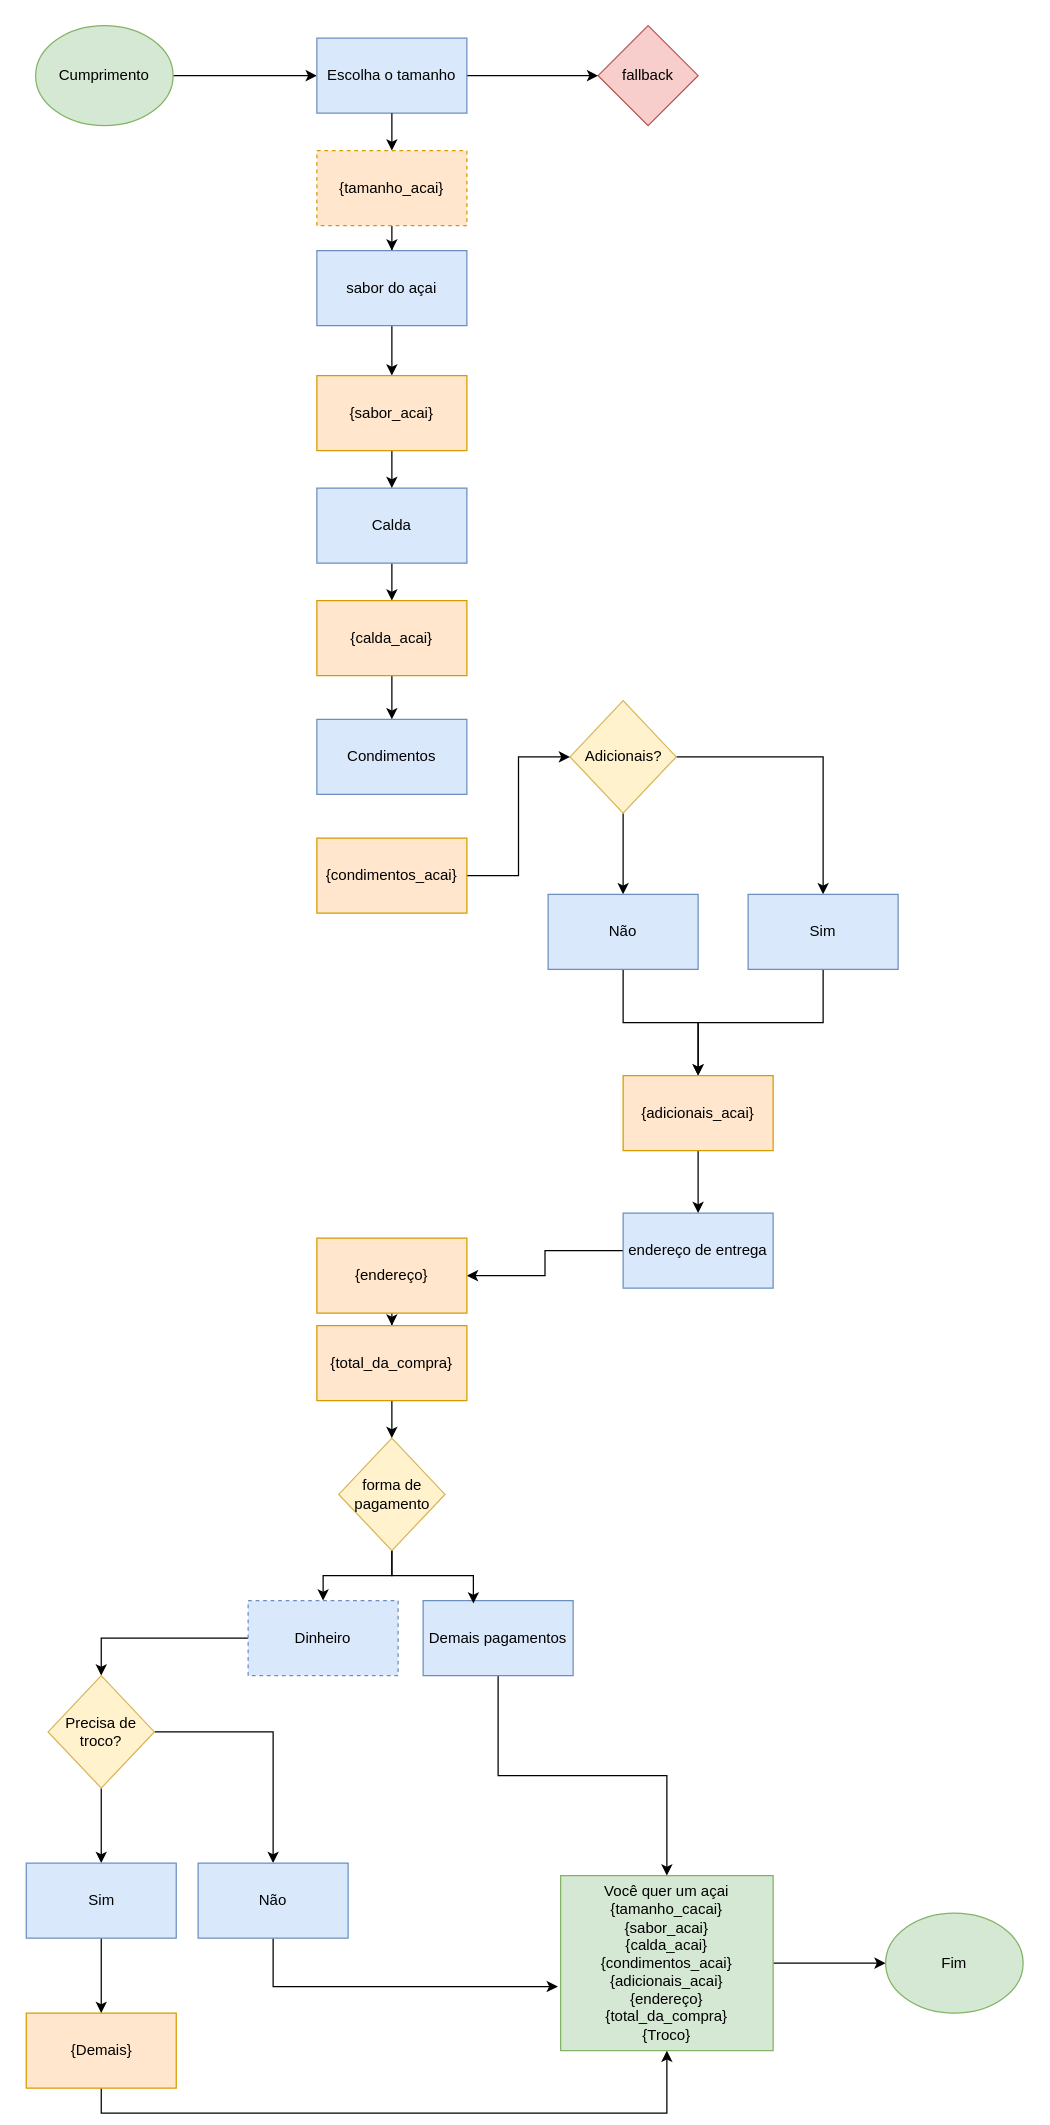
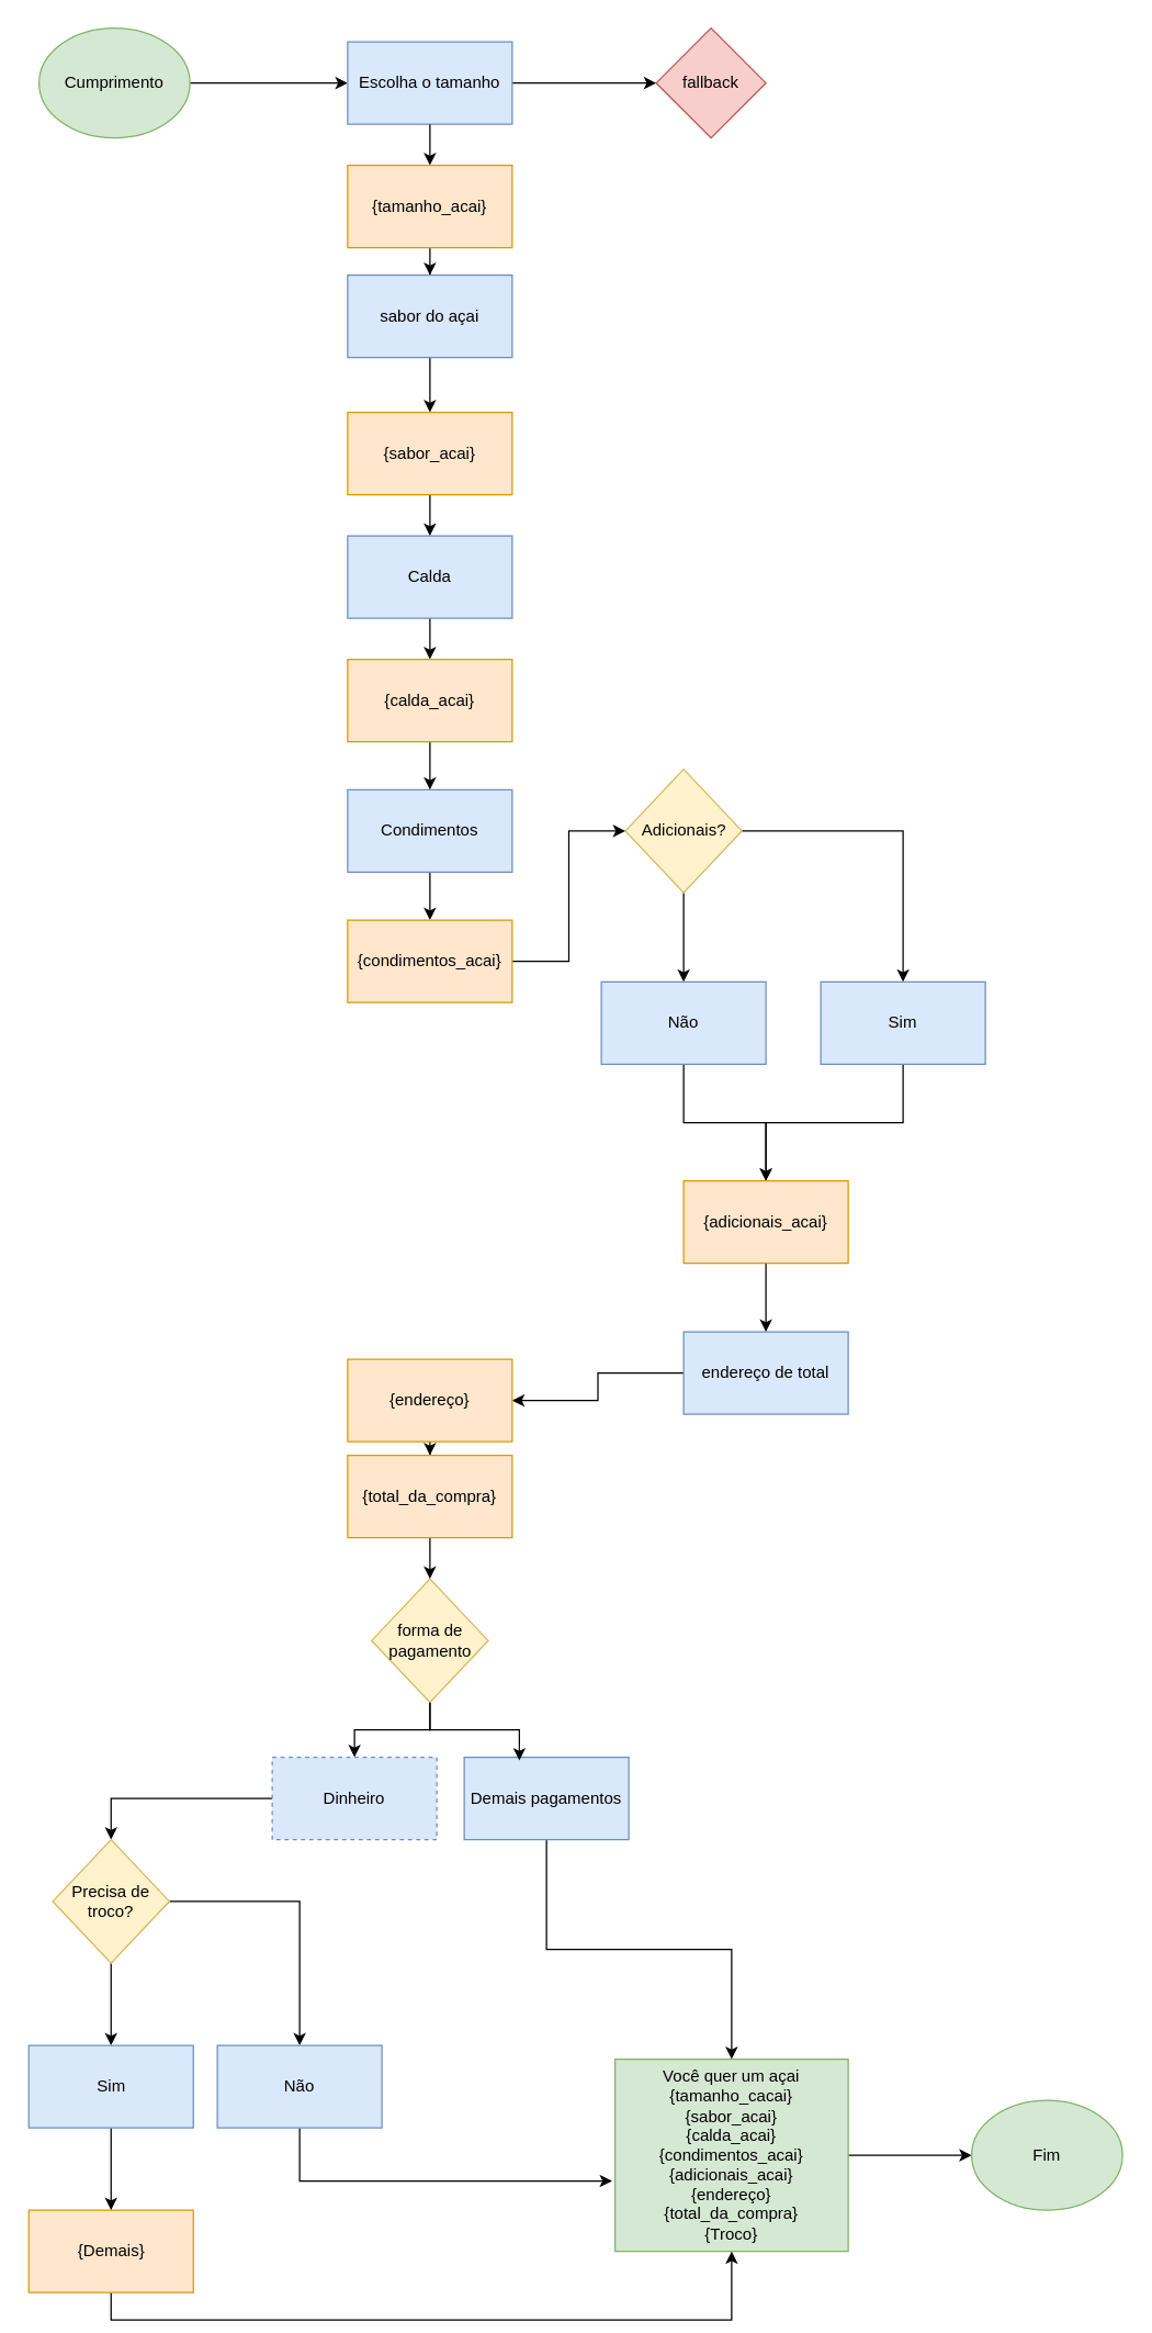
  <mxCell id="0" />
  <mxCell id="1" parent="0" />
  <mxCell id="2" style="edgeStyle=orthogonalEdgeStyle;rounded=0;orthogonalLoop=1;jettySize=auto;html=1;" edge="1" parent="1" source="3" target="7"><mxGeometry relative="1" as="geometry" /></mxCell>
  <mxCell id="3" value="Cumprimento" style="ellipse;whiteSpace=wrap;html=1;fillColor=#d5e8d4;strokeColor=#82b366;" vertex="1" parent="1"><mxGeometry x="28" y="20" width="110" height="80" as="geometry" /></mxCell>
  <mxCell id="4" value="fallback" style="rhombus;whiteSpace=wrap;html=1;fillColor=#f8cecc;strokeColor=#b85450;" vertex="1" parent="1"><mxGeometry x="478" y="20" width="80" height="80" as="geometry" /></mxCell>
  <mxCell id="5" style="edgeStyle=orthogonalEdgeStyle;rounded=0;orthogonalLoop=1;jettySize=auto;html=1;" edge="1" parent="1" source="7" target="4"><mxGeometry relative="1" as="geometry" /></mxCell>
  <mxCell id="6" style="edgeStyle=orthogonalEdgeStyle;rounded=0;orthogonalLoop=1;jettySize=auto;html=1;" edge="1" parent="1" source="37" target="9"><mxGeometry relative="1" as="geometry" /></mxCell>
  <mxCell id="7" value="Escolha o tamanho" style="rounded=0;whiteSpace=wrap;html=1;fillColor=#dae8fc;strokeColor=#6c8ebf;" vertex="1" parent="1"><mxGeometry x="253" y="30" width="120" height="60" as="geometry" /></mxCell>
  <mxCell id="8" style="edgeStyle=orthogonalEdgeStyle;rounded=0;orthogonalLoop=1;jettySize=auto;html=1;" edge="1" parent="1" source="9" target="39"><mxGeometry relative="1" as="geometry" /></mxCell>
  <mxCell id="9" value="sabor do açai" style="rounded=0;whiteSpace=wrap;html=1;fillColor=#dae8fc;strokeColor=#6c8ebf;" vertex="1" parent="1"><mxGeometry x="253" y="200" width="120" height="60" as="geometry" /></mxCell>
  <mxCell id="10" value="" style="edgeStyle=orthogonalEdgeStyle;rounded=0;orthogonalLoop=1;jettySize=auto;html=1;" edge="1" parent="1" source="11" target="41"><mxGeometry relative="1" as="geometry" /></mxCell>
  <mxCell id="11" value="Calda" style="rounded=0;whiteSpace=wrap;html=1;fillColor=#dae8fc;strokeColor=#6c8ebf;" vertex="1" parent="1"><mxGeometry x="253" y="390" width="120" height="60" as="geometry" /></mxCell>
+ <mxCell id="12" style="edgeStyle=orthogonalEdgeStyle;rounded=0;orthogonalLoop=1;jettySize=auto;html=1;" edge="1" parent="1" source="13" target="43"><mxGeometry relative="1" as="geometry" /></mxCell>
  <mxCell id="13" value="Condimentos" style="rounded=0;whiteSpace=wrap;html=1;fillColor=#dae8fc;strokeColor=#6c8ebf;" vertex="1" parent="1"><mxGeometry x="253" y="575" width="120" height="60" as="geometry" /></mxCell>
  <mxCell id="14" style="edgeStyle=orthogonalEdgeStyle;rounded=0;orthogonalLoop=1;jettySize=auto;html=1;" edge="1" parent="1" source="15" target="47"><mxGeometry relative="1" as="geometry" /></mxCell>
- <mxCell id="15" value="endereço de entrega" style="rounded=0;whiteSpace=wrap;html=1;fillColor=#dae8fc;strokeColor=#6c8ebf;" vertex="1" parent="1"><mxGeometry x="498" y="970" width="120" height="60" as="geometry" /></mxCell>
+ <mxCell id="15" value="endereço de total" style="rounded=0;whiteSpace=wrap;html=1;fillColor=#dae8fc;strokeColor=#6c8ebf;" vertex="1" parent="1"><mxGeometry x="498" y="970" width="120" height="60" as="geometry" /></mxCell>
  <mxCell id="16" style="edgeStyle=orthogonalEdgeStyle;rounded=0;orthogonalLoop=1;jettySize=auto;html=1;" edge="1" parent="1" source="17" target="18"><mxGeometry relative="1" as="geometry"><mxPoint x="688" y="1530" as="targetPoint" /></mxGeometry></mxCell>
  <mxCell id="17" value="Você quer um açai {tamanho_cacai}&lt;br&gt;{sabor_acai}&lt;br&gt;{calda_acai}&lt;br&gt;{condimentos_acai}&lt;br&gt;{adicionais_acai}&lt;br&gt;{endereço}&lt;br&gt;{total_da_compra}&lt;br&gt;{Troco}" style="rounded=0;whiteSpace=wrap;html=1;fillColor=#d5e8d4;strokeColor=#82b366;" vertex="1" parent="1"><mxGeometry x="448" y="1500" width="170" height="140" as="geometry" /></mxCell>
  <mxCell id="18" value="Fim" style="ellipse;whiteSpace=wrap;html=1;fillColor=#d5e8d4;strokeColor=#82b366;" vertex="1" parent="1"><mxGeometry x="708" y="1530" width="110" height="80" as="geometry" /></mxCell>
  <mxCell id="19" style="edgeStyle=orthogonalEdgeStyle;rounded=0;orthogonalLoop=1;jettySize=auto;html=1;" edge="1" parent="1" source="20" target="22"><mxGeometry relative="1" as="geometry" /></mxCell>
  <mxCell id="20" value="forma de pagamento" style="rhombus;whiteSpace=wrap;html=1;fillColor=#fff2cc;strokeColor=#d6b656;" vertex="1" parent="1"><mxGeometry x="270.5" y="1150" width="85" height="90" as="geometry" /></mxCell>
  <mxCell id="21" style="edgeStyle=orthogonalEdgeStyle;rounded=0;orthogonalLoop=1;jettySize=auto;html=1;entryX=0.5;entryY=0;entryDx=0;entryDy=0;" edge="1" parent="1" source="22" target="28"><mxGeometry relative="1" as="geometry" /></mxCell>
  <mxCell id="22" value="Dinheiro" style="rounded=0;whiteSpace=wrap;html=1;fillColor=#dae8fc;strokeColor=#6c8ebf;dashed=1;" vertex="1" parent="1"><mxGeometry x="198" y="1280" width="120" height="60" as="geometry" /></mxCell>
  <mxCell id="23" style="edgeStyle=orthogonalEdgeStyle;rounded=0;orthogonalLoop=1;jettySize=auto;html=1;" edge="1" parent="1" source="24" target="17"><mxGeometry relative="1" as="geometry" /></mxCell>
  <mxCell id="24" value="Demais pagamentos" style="rounded=0;whiteSpace=wrap;html=1;fillColor=#dae8fc;strokeColor=#6c8ebf;" vertex="1" parent="1"><mxGeometry x="338" y="1280" width="120" height="60" as="geometry" /></mxCell>
  <mxCell id="25" style="edgeStyle=orthogonalEdgeStyle;rounded=0;orthogonalLoop=1;jettySize=auto;html=1;entryX=0.335;entryY=0.038;entryDx=0;entryDy=0;entryPerimeter=0;" edge="1" parent="1" source="20" target="24"><mxGeometry relative="1" as="geometry" /></mxCell>
  <mxCell id="26" style="edgeStyle=orthogonalEdgeStyle;rounded=0;orthogonalLoop=1;jettySize=auto;html=1;" edge="1" parent="1" source="28" target="53"><mxGeometry relative="1" as="geometry" /></mxCell>
  <mxCell id="27" style="edgeStyle=orthogonalEdgeStyle;rounded=0;orthogonalLoop=1;jettySize=auto;html=1;entryX=0.5;entryY=0;entryDx=0;entryDy=0;" edge="1" parent="1" source="28" target="55"><mxGeometry relative="1" as="geometry" /></mxCell>
  <mxCell id="28" value="Precisa de troco?" style="rhombus;whiteSpace=wrap;html=1;fillColor=#fff2cc;strokeColor=#d6b656;" vertex="1" parent="1"><mxGeometry x="38" y="1340" width="85" height="90" as="geometry" /></mxCell>
  <mxCell id="29" style="edgeStyle=orthogonalEdgeStyle;rounded=0;orthogonalLoop=1;jettySize=auto;html=1;" edge="1" parent="1" source="31" target="33"><mxGeometry relative="1" as="geometry" /></mxCell>
  <mxCell id="30" style="edgeStyle=orthogonalEdgeStyle;rounded=0;orthogonalLoop=1;jettySize=auto;html=1;" edge="1" parent="1" source="31" target="35"><mxGeometry relative="1" as="geometry" /></mxCell>
  <mxCell id="31" value="Adicionais?" style="rhombus;whiteSpace=wrap;html=1;fillColor=#fff2cc;strokeColor=#d6b656;" vertex="1" parent="1"><mxGeometry x="455.5" y="560" width="85" height="90" as="geometry" /></mxCell>
  <mxCell id="32" style="edgeStyle=orthogonalEdgeStyle;rounded=0;orthogonalLoop=1;jettySize=auto;html=1;" edge="1" parent="1" source="33" target="45"><mxGeometry relative="1" as="geometry" /></mxCell>
  <mxCell id="33" value="Sim" style="rounded=0;whiteSpace=wrap;html=1;fillColor=#dae8fc;strokeColor=#6c8ebf;" vertex="1" parent="1"><mxGeometry x="598" y="715" width="120" height="60" as="geometry" /></mxCell>
  <mxCell id="34" style="edgeStyle=orthogonalEdgeStyle;rounded=0;orthogonalLoop=1;jettySize=auto;html=1;entryX=0.5;entryY=0;entryDx=0;entryDy=0;" edge="1" parent="1" source="35" target="45"><mxGeometry relative="1" as="geometry" /></mxCell>
  <mxCell id="35" value="Não" style="rounded=0;whiteSpace=wrap;html=1;fillColor=#dae8fc;strokeColor=#6c8ebf;" vertex="1" parent="1"><mxGeometry x="438" y="715" width="120" height="60" as="geometry" /></mxCell>
  <mxCell id="36" value="" style="edgeStyle=orthogonalEdgeStyle;rounded=0;orthogonalLoop=1;jettySize=auto;html=1;" edge="1" parent="1" source="7" target="37"><mxGeometry relative="1" as="geometry"><mxPoint x="313" y="90" as="sourcePoint" /><mxPoint x="313" y="240" as="targetPoint" /></mxGeometry></mxCell>
- <mxCell id="37" value="{tamanho_acai}" style="rounded=0;whiteSpace=wrap;html=1;fillColor=#ffe6cc;strokeColor=#d79b00;dashed=1;" vertex="1" parent="1"><mxGeometry x="253" y="120" width="120" height="60" as="geometry" /></mxCell>
+ <mxCell id="37" value="{tamanho_acai}" style="rounded=0;whiteSpace=wrap;html=1;fillColor=#ffe6cc;strokeColor=#d79b00;" vertex="1" parent="1"><mxGeometry x="253" y="120" width="120" height="60" as="geometry" /></mxCell>
  <mxCell id="38" style="edgeStyle=orthogonalEdgeStyle;rounded=0;orthogonalLoop=1;jettySize=auto;html=1;" edge="1" parent="1" source="39" target="11"><mxGeometry relative="1" as="geometry" /></mxCell>
  <mxCell id="39" value="{sabor_acai}" style="rounded=0;whiteSpace=wrap;html=1;fillColor=#ffe6cc;strokeColor=#d79b00;" vertex="1" parent="1"><mxGeometry x="253" y="300" width="120" height="60" as="geometry" /></mxCell>
  <mxCell id="40" value="" style="edgeStyle=orthogonalEdgeStyle;rounded=0;orthogonalLoop=1;jettySize=auto;html=1;" edge="1" parent="1" source="41" target="13"><mxGeometry relative="1" as="geometry" /></mxCell>
  <mxCell id="41" value="{calda_acai}" style="rounded=0;whiteSpace=wrap;html=1;fillColor=#ffe6cc;strokeColor=#d79b00;" vertex="1" parent="1"><mxGeometry x="253" y="480" width="120" height="60" as="geometry" /></mxCell>
  <mxCell id="42" style="edgeStyle=orthogonalEdgeStyle;rounded=0;orthogonalLoop=1;jettySize=auto;html=1;entryX=0;entryY=0.5;entryDx=0;entryDy=0;" edge="1" parent="1" source="43" target="31"><mxGeometry relative="1" as="geometry" /></mxCell>
  <mxCell id="43" value="{condimentos_acai}" style="rounded=0;whiteSpace=wrap;html=1;fillColor=#ffe6cc;strokeColor=#d79b00;" vertex="1" parent="1"><mxGeometry x="253" y="670" width="120" height="60" as="geometry" /></mxCell>
  <mxCell id="44" value="" style="edgeStyle=orthogonalEdgeStyle;rounded=0;orthogonalLoop=1;jettySize=auto;html=1;" edge="1" parent="1" source="45" target="15"><mxGeometry relative="1" as="geometry" /></mxCell>
  <mxCell id="45" value="{adicionais_acai}" style="rounded=0;whiteSpace=wrap;html=1;fillColor=#ffe6cc;strokeColor=#d79b00;" vertex="1" parent="1"><mxGeometry x="498" y="860" width="120" height="60" as="geometry" /></mxCell>
  <mxCell id="46" style="edgeStyle=orthogonalEdgeStyle;rounded=0;orthogonalLoop=1;jettySize=auto;html=1;" edge="1" parent="1" source="47" target="49"><mxGeometry relative="1" as="geometry" /></mxCell>
  <mxCell id="47" value="{endereço}" style="rounded=0;whiteSpace=wrap;html=1;fillColor=#ffe6cc;strokeColor=#d79b00;" vertex="1" parent="1"><mxGeometry x="253" y="990" width="120" height="60" as="geometry" /></mxCell>
  <mxCell id="48" style="edgeStyle=orthogonalEdgeStyle;rounded=0;orthogonalLoop=1;jettySize=auto;html=1;" edge="1" parent="1" source="49" target="20"><mxGeometry relative="1" as="geometry" /></mxCell>
  <mxCell id="49" value="{total_da_compra}" style="rounded=0;whiteSpace=wrap;html=1;fillColor=#ffe6cc;strokeColor=#d79b00;" vertex="1" parent="1"><mxGeometry x="253" y="1060" width="120" height="60" as="geometry" /></mxCell>
  <mxCell id="50" style="edgeStyle=orthogonalEdgeStyle;rounded=0;orthogonalLoop=1;jettySize=auto;html=1;entryX=0.5;entryY=1;entryDx=0;entryDy=0;exitX=0.5;exitY=1;exitDx=0;exitDy=0;" edge="1" parent="1" source="51" target="17"><mxGeometry relative="1" as="geometry" /></mxCell>
  <mxCell id="51" value="{Demais}" style="rounded=0;whiteSpace=wrap;html=1;fillColor=#ffe6cc;strokeColor=#d79b00;" vertex="1" parent="1"><mxGeometry x="20.5" y="1610" width="120" height="60" as="geometry" /></mxCell>
  <mxCell id="52" style="edgeStyle=orthogonalEdgeStyle;rounded=0;orthogonalLoop=1;jettySize=auto;html=1;entryX=0.5;entryY=0;entryDx=0;entryDy=0;" edge="1" parent="1" source="53" target="51"><mxGeometry relative="1" as="geometry" /></mxCell>
  <mxCell id="53" value="Sim" style="rounded=0;whiteSpace=wrap;html=1;fillColor=#dae8fc;strokeColor=#6c8ebf;" vertex="1" parent="1"><mxGeometry x="20.5" y="1490" width="120" height="60" as="geometry" /></mxCell>
  <mxCell id="54" style="edgeStyle=orthogonalEdgeStyle;rounded=0;orthogonalLoop=1;jettySize=auto;html=1;entryX=-0.013;entryY=0.634;entryDx=0;entryDy=0;entryPerimeter=0;" edge="1" parent="1" source="55" target="17"><mxGeometry relative="1" as="geometry"><mxPoint x="218" y="1600" as="targetPoint" /><Array as="points"><mxPoint x="218" y="1589" /></Array></mxGeometry></mxCell>
  <mxCell id="55" value="Não" style="rounded=0;whiteSpace=wrap;html=1;fillColor=#dae8fc;strokeColor=#6c8ebf;" vertex="1" parent="1"><mxGeometry x="158" y="1490" width="120" height="60" as="geometry" /></mxCell>
